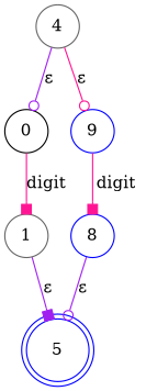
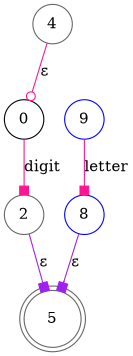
  digraph {
    rankdir=TB
    node [color=gray40 shape=circle]
    edge [arrowhead=box color=deeppink]
-   5 [color=blue shape=doublecircle]
+   5 [shape=doublecircle]
    0 [color=black]
-   1
+   1 [label=2]
    n4 [color=blue label=9]
    n5 [color=blue label=8]
    4
    0 -> 1 [label=digit]
    1 -> 5 [color=purple label="ε"]
-   n4 -> n5 [label=digit]
-   n5 -> 5 [arrowhead=odot color=purple label="ε"]
-   4 -> 0 [arrowhead=odot color=purple label="ε"]
-   4 -> n4 [arrowhead=odot label="ε"]
+   n4 -> n5 [label=letter]
+   n5 -> 5 [color=purple label="ε"]
+   4 -> 0 [arrowhead=odot label="ε"]
  }
